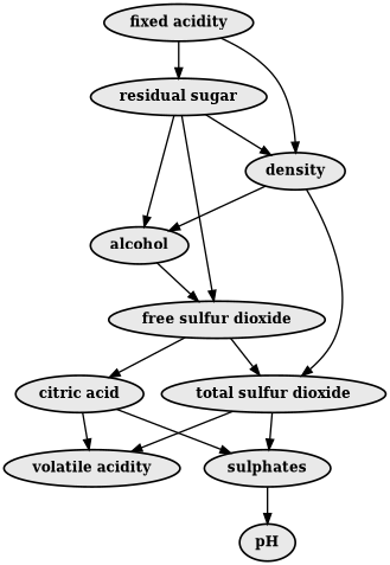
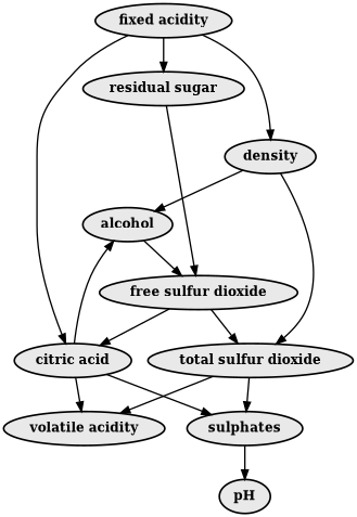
  digraph {
    node [fillcolor="#E9E9E9" fontname="times-bold" fontsize=14 penwidth=1.875 style=filled]
    edge [penwidth=1.5]
    "fixed acidity"
    "residual sugar"
    density
    "citric acid"
    alcohol
    "free sulfur dioxide"
    "total sulfur dioxide"
    "volatile acidity"
    sulphates
    pH
    "fixed acidity" -> "residual sugar"
    "fixed acidity" -> density
-   "residual sugar" -> density
-   "residual sugar" -> alcohol
+   "fixed acidity" -> "citric acid"
+   "citric acid" -> alcohol
    "residual sugar" -> "free sulfur dioxide"
    density -> alcohol
    density -> "total sulfur dioxide"
    "citric acid" -> "volatile acidity"
    "citric acid" -> sulphates
    alcohol -> "free sulfur dioxide"
    "free sulfur dioxide" -> "citric acid"
    "free sulfur dioxide" -> "total sulfur dioxide"
    "total sulfur dioxide" -> "volatile acidity"
    "total sulfur dioxide" -> sulphates
    sulphates -> pH
  }
